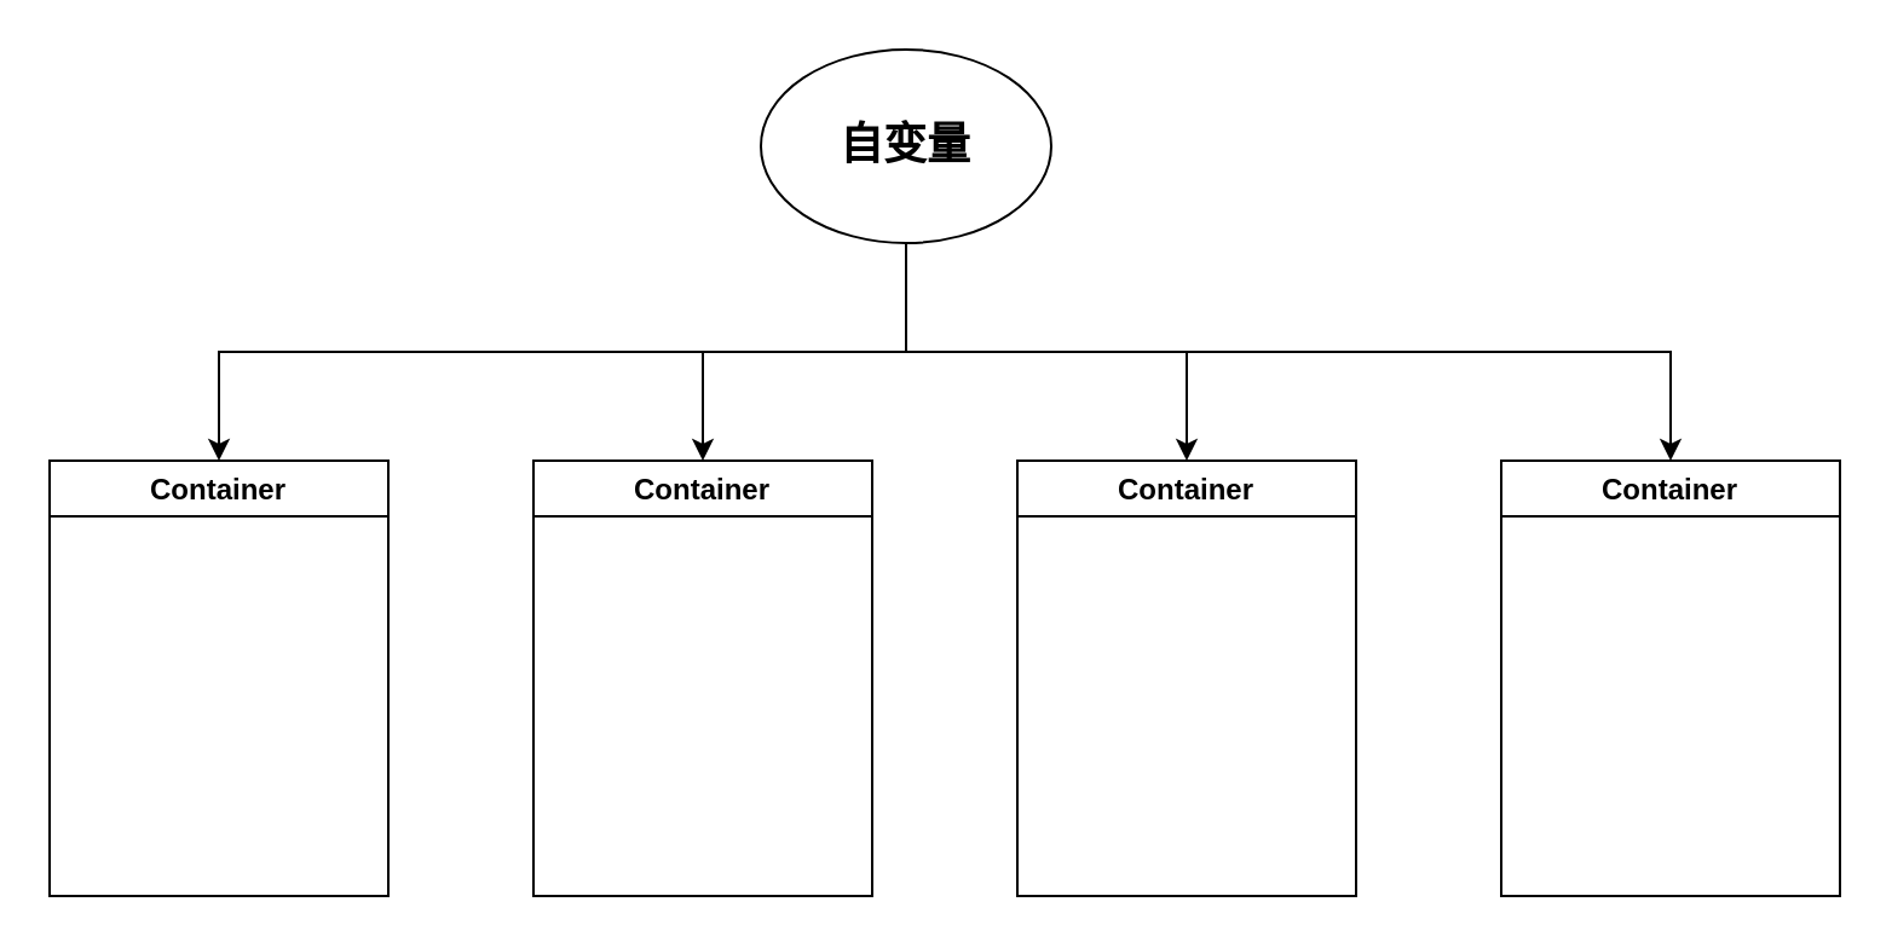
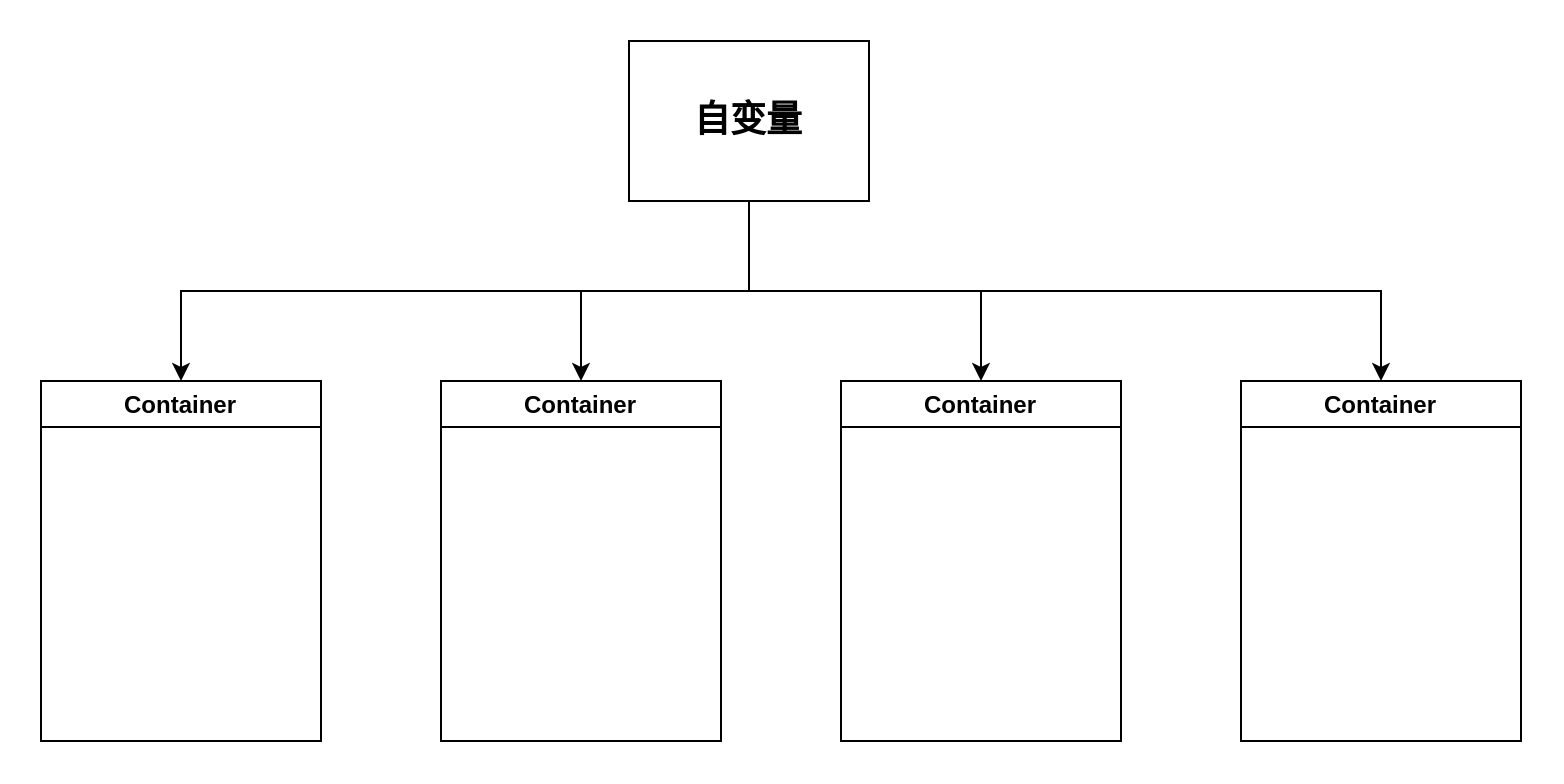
  <mxCell id="0" />
  <mxCell id="1" parent="0" />
  <mxCell id="2" style="edgeStyle=orthogonalEdgeStyle;rounded=0;orthogonalLoop=1;jettySize=auto;html=1;exitX=0.5;exitY=1;exitDx=0;exitDy=0;entryX=0.5;entryY=0;entryDx=0;entryDy=0;" edge="1" parent="1" source="6" target="7"><mxGeometry relative="1" as="geometry" /></mxCell>
  <mxCell id="3" style="edgeStyle=orthogonalEdgeStyle;rounded=0;orthogonalLoop=1;jettySize=auto;html=1;exitX=0.5;exitY=1;exitDx=0;exitDy=0;entryX=0.5;entryY=0;entryDx=0;entryDy=0;" edge="1" parent="1" source="6" target="8"><mxGeometry relative="1" as="geometry" /></mxCell>
  <mxCell id="4" style="edgeStyle=orthogonalEdgeStyle;rounded=0;orthogonalLoop=1;jettySize=auto;html=1;exitX=0.5;exitY=1;exitDx=0;exitDy=0;" edge="1" parent="1" source="6" target="9"><mxGeometry relative="1" as="geometry" /></mxCell>
  <mxCell id="5" style="edgeStyle=orthogonalEdgeStyle;rounded=0;orthogonalLoop=1;jettySize=auto;html=1;exitX=0.5;exitY=1;exitDx=0;exitDy=0;entryX=0.5;entryY=0;entryDx=0;entryDy=0;" edge="1" parent="1" source="6" target="10"><mxGeometry relative="1" as="geometry" /></mxCell>
- <mxCell id="6" value="&lt;h2&gt;自变量&lt;/h2&gt;" style="ellipse;whiteSpace=wrap;html=1;" vertex="1" parent="1"><mxGeometry x="314" y="20" width="120" height="80" as="geometry" /></mxCell>
+ <mxCell id="6" value="&lt;h2&gt;自变量&lt;/h2&gt;" style="whiteSpace=wrap;html=1;rounded=0;" vertex="1" parent="1"><mxGeometry x="314" y="20" width="120" height="80" as="geometry" /></mxCell>
  <mxCell id="7" value="Container" style="swimlane;" vertex="1" parent="1"><mxGeometry x="20" y="190" width="140" height="180" as="geometry" /></mxCell>
  <mxCell id="8" value="Container" style="swimlane;" vertex="1" parent="1"><mxGeometry x="220" y="190" width="140" height="180" as="geometry" /></mxCell>
  <mxCell id="9" value="Container" style="swimlane;" vertex="1" parent="1"><mxGeometry x="420" y="190" width="140" height="180" as="geometry" /></mxCell>
  <mxCell id="10" value="Container" style="swimlane;" vertex="1" parent="1"><mxGeometry x="620" y="190" width="140" height="180" as="geometry" /></mxCell>
